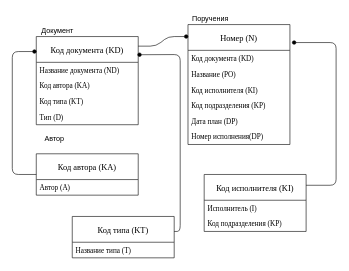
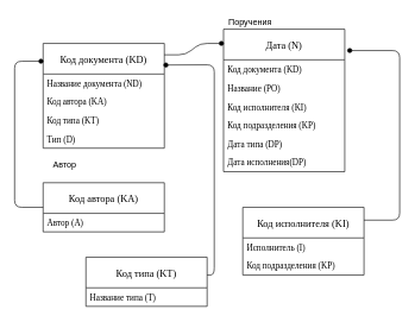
  <mxCell id="0" />
  <mxCell id="1" parent="0" />
  <mxCell id="2" value="Поручения" style="text;html=1;align=center;verticalAlign=middle;resizable=0;points=[];;autosize=1;" vertex="1" parent="1"><mxGeometry x="405" y="83" width="80" height="20" as="geometry" /></mxCell>
- <mxCell id="3" value="Номер (N)" style="swimlane;fontStyle=0;childLayout=stackLayout;horizontal=1;startSize=43;fillColor=none;horizontalStack=0;resizeParent=1;resizeParentMax=0;resizeLast=0;collapsible=1;marginBottom=0;swimlaneFillColor=#ffffff;align=center;fontSize=14;fontFamily=Times New Roman;" vertex="1" parent="1"><mxGeometry x="313" y="40" width="170" height="200" as="geometry" /></mxCell>
+ <mxCell id="3" value="Дата (N)" style="swimlane;fontStyle=0;childLayout=stackLayout;horizontal=1;startSize=43;fillColor=none;horizontalStack=0;resizeParent=1;resizeParentMax=0;resizeLast=0;collapsible=1;marginBottom=0;swimlaneFillColor=#ffffff;align=center;fontSize=14;fontFamily=Times New Roman;" vertex="1" parent="1"><mxGeometry x="313" y="40" width="170" height="200" as="geometry" /></mxCell>
  <mxCell id="4" value="Код документа (KD)&#10;" style="text;strokeColor=none;fillColor=none;spacingLeft=4;spacingRight=4;overflow=hidden;rotatable=0;points=[[0,0.5],[1,0.5]];portConstraint=eastwest;fontSize=12;fontFamily=Times New Roman;" vertex="1" parent="3"><mxGeometry y="43" width="170" height="27" as="geometry" /></mxCell>
  <mxCell id="5" value="Название (PO)" style="text;strokeColor=none;fillColor=none;spacingLeft=4;spacingRight=4;overflow=hidden;rotatable=0;points=[[0,0.5],[1,0.5]];portConstraint=eastwest;fontSize=12;fontFamily=Times New Roman;" vertex="1" parent="3"><mxGeometry y="70" width="170" height="26" as="geometry" /></mxCell>
  <mxCell id="6" value="Код исполнителя (KI)" style="text;strokeColor=none;fillColor=none;spacingLeft=4;spacingRight=4;overflow=hidden;rotatable=0;points=[[0,0.5],[1,0.5]];portConstraint=eastwest;fontSize=12;fontFamily=Times New Roman;" vertex="1" parent="3"><mxGeometry y="96" width="170" height="26" as="geometry" /></mxCell>
  <mxCell id="7" value="Код подразделения (KP)" style="text;strokeColor=none;fillColor=none;spacingLeft=4;spacingRight=4;overflow=hidden;rotatable=0;points=[[0,0.5],[1,0.5]];portConstraint=eastwest;fontSize=12;fontFamily=Times New Roman;" vertex="1" parent="3"><mxGeometry y="122" width="170" height="26" as="geometry" /></mxCell>
- <mxCell id="8" value="Дата план (DP)" style="text;strokeColor=none;fillColor=none;spacingLeft=4;spacingRight=4;overflow=hidden;rotatable=0;points=[[0,0.5],[1,0.5]];portConstraint=eastwest;fontSize=12;fontFamily=Times New Roman;" vertex="1" parent="3"><mxGeometry y="148" width="170" height="26" as="geometry" /></mxCell>
- <mxCell id="9" value="Номер исполнения(DP)" style="text;strokeColor=none;fillColor=none;spacingLeft=4;spacingRight=4;overflow=hidden;rotatable=0;points=[[0,0.5],[1,0.5]];portConstraint=eastwest;fontSize=12;fontFamily=Times New Roman;" vertex="1" parent="3"><mxGeometry y="174" width="170" height="26" as="geometry" /></mxCell>
+ <mxCell id="8" value="Дата типа (DP)" style="text;strokeColor=none;fillColor=none;spacingLeft=4;spacingRight=4;overflow=hidden;rotatable=0;points=[[0,0.5],[1,0.5]];portConstraint=eastwest;fontSize=12;fontFamily=Times New Roman;" vertex="1" parent="3"><mxGeometry y="148" width="170" height="26" as="geometry" /></mxCell>
+ <mxCell id="9" value="Дата исполнения(DP)" style="text;strokeColor=none;fillColor=none;spacingLeft=4;spacingRight=4;overflow=hidden;rotatable=0;points=[[0,0.5],[1,0.5]];portConstraint=eastwest;fontSize=12;fontFamily=Times New Roman;" vertex="1" parent="3"><mxGeometry y="174" width="170" height="26" as="geometry" /></mxCell>
  <mxCell id="10" value="Поручения" style="text;html=1;align=center;verticalAlign=middle;resizable=0;points=[];;autosize=1;" vertex="1" parent="1"><mxGeometry x="310" y="20" width="80" height="20" as="geometry" /></mxCell>
  <mxCell id="11" value="&#10;&#10;Код документа (KD)&#10;&#10;" style="swimlane;fontStyle=0;childLayout=stackLayout;horizontal=1;startSize=43;fillColor=none;horizontalStack=0;resizeParent=1;resizeParentMax=0;resizeLast=0;collapsible=1;marginBottom=0;swimlaneFillColor=#ffffff;align=center;fontSize=14;fontFamily=Times New Roman;" vertex="1" parent="1"><mxGeometry x="60" y="60" width="170" height="147" as="geometry" /></mxCell>
  <mxCell id="12" value="Название документа (ND)" style="text;strokeColor=none;fillColor=none;spacingLeft=4;spacingRight=4;overflow=hidden;rotatable=0;points=[[0,0.5],[1,0.5]];portConstraint=eastwest;fontSize=12;fontFamily=Times New Roman;" vertex="1" parent="11"><mxGeometry y="43" width="170" height="26" as="geometry" /></mxCell>
  <mxCell id="13" value="Код автора (KA)" style="text;strokeColor=none;fillColor=none;spacingLeft=4;spacingRight=4;overflow=hidden;rotatable=0;points=[[0,0.5],[1,0.5]];portConstraint=eastwest;fontSize=12;fontFamily=Times New Roman;" vertex="1" parent="11"><mxGeometry y="69" width="170" height="26" as="geometry" /></mxCell>
  <mxCell id="14" value="Код типа (KT)" style="text;strokeColor=none;fillColor=none;spacingLeft=4;spacingRight=4;overflow=hidden;rotatable=0;points=[[0,0.5],[1,0.5]];portConstraint=eastwest;fontSize=12;fontFamily=Times New Roman;" vertex="1" parent="11"><mxGeometry y="95" width="170" height="26" as="geometry" /></mxCell>
  <mxCell id="15" value="Тип (D)" style="text;strokeColor=none;fillColor=none;spacingLeft=4;spacingRight=4;overflow=hidden;rotatable=0;points=[[0,0.5],[1,0.5]];portConstraint=eastwest;fontSize=12;fontFamily=Times New Roman;" vertex="1" parent="11"><mxGeometry y="121" width="170" height="26" as="geometry" /></mxCell>
- <mxCell id="16" value="Документ" style="text;html=1;align=center;verticalAlign=middle;resizable=0;points=[];;autosize=1;" vertex="1" parent="1"><mxGeometry x="60" y="40" width="70" height="20" as="geometry" /></mxCell>
  <mxCell id="17" value="" style="edgeStyle=entityRelationEdgeStyle;fontSize=12;html=1;endArrow=oval;endFill=1;strokeWidth=1;" edge="1" parent="1"><mxGeometry width="100" height="100" relative="1" as="geometry"><mxPoint x="230" y="76" as="sourcePoint" /><mxPoint x="310" y="60" as="targetPoint" /></mxGeometry></mxCell>
  <mxCell id="18" value="Код автора (KA)" style="swimlane;fontStyle=0;childLayout=stackLayout;horizontal=1;startSize=43;fillColor=none;horizontalStack=0;resizeParent=1;resizeParentMax=0;resizeLast=0;collapsible=1;marginBottom=0;swimlaneFillColor=#ffffff;align=center;fontSize=14;fontFamily=Times New Roman;" vertex="1" parent="1"><mxGeometry x="60" y="255.5" width="170" height="69" as="geometry" /></mxCell>
  <mxCell id="19" value="Автор (A)" style="text;strokeColor=none;fillColor=none;spacingLeft=4;spacingRight=4;overflow=hidden;rotatable=0;points=[[0,0.5],[1,0.5]];portConstraint=eastwest;fontSize=12;fontFamily=Times New Roman;" vertex="1" parent="18"><mxGeometry y="43" width="170" height="26" as="geometry" /></mxCell>
  <mxCell id="20" value="Автор" style="text;html=1;align=center;verticalAlign=middle;resizable=0;points=[];;autosize=1;" vertex="1" parent="1"><mxGeometry x="65" y="220.5" width="50" height="20" as="geometry" /></mxCell>
  <mxCell id="21" value="" style="endArrow=none;html=1;rounded=1;entryX=0;entryY=0.5;entryDx=0;entryDy=0;exitX=-0.018;exitY=0.17;exitDx=0;exitDy=0;exitPerimeter=0;startArrow=oval;startFill=1;" edge="1" parent="1" source="11" target="18"><mxGeometry relative="1" as="geometry"><mxPoint x="30" y="80" as="sourcePoint" /><mxPoint x="30" y="350" as="targetPoint" /><Array as="points"><mxPoint x="20" y="85" /><mxPoint x="20" y="290" /></Array></mxGeometry></mxCell>
  <mxCell id="22" value="Код исполнителя (KI)" style="swimlane;fontStyle=0;childLayout=stackLayout;horizontal=1;startSize=43;fillColor=none;horizontalStack=0;resizeParent=1;resizeParentMax=0;resizeLast=0;collapsible=1;marginBottom=0;swimlaneFillColor=#ffffff;align=center;fontSize=14;fontFamily=Times New Roman;" vertex="1" parent="1"><mxGeometry x="340" y="290" width="170" height="95" as="geometry" /></mxCell>
  <mxCell id="23" value="Исполнитель (I)" style="text;strokeColor=none;fillColor=none;spacingLeft=4;spacingRight=4;overflow=hidden;rotatable=0;points=[[0,0.5],[1,0.5]];portConstraint=eastwest;fontSize=12;fontFamily=Times New Roman;" vertex="1" parent="22"><mxGeometry y="43" width="170" height="26" as="geometry" /></mxCell>
  <mxCell id="24" value="Код подразделения (KP)" style="text;strokeColor=none;fillColor=none;spacingLeft=4;spacingRight=4;overflow=hidden;rotatable=0;points=[[0,0.5],[1,0.5]];portConstraint=eastwest;fontSize=12;fontFamily=Times New Roman;" vertex="1" parent="22"><mxGeometry y="69" width="170" height="26" as="geometry" /></mxCell>
  <mxCell id="25" value="" style="endArrow=none;html=1;rounded=1;startArrow=oval;startFill=1;" edge="1" parent="1"><mxGeometry relative="1" as="geometry"><mxPoint x="490" y="70" as="sourcePoint" /><mxPoint x="510" y="308" as="targetPoint" /><Array as="points"><mxPoint x="560" y="70" /><mxPoint x="560" y="308.01" /></Array></mxGeometry></mxCell>
  <mxCell id="26" value="Код типа (KT)" style="swimlane;fontStyle=0;childLayout=stackLayout;horizontal=1;startSize=43;fillColor=none;horizontalStack=0;resizeParent=1;resizeParentMax=0;resizeLast=0;collapsible=1;marginBottom=0;swimlaneFillColor=#ffffff;align=center;fontSize=14;fontFamily=Times New Roman;" vertex="1" parent="1"><mxGeometry x="120" y="360" width="170" height="69" as="geometry" /></mxCell>
  <mxCell id="27" value="Название типа (T)" style="text;strokeColor=none;fillColor=none;spacingLeft=4;spacingRight=4;overflow=hidden;rotatable=0;points=[[0,0.5],[1,0.5]];portConstraint=eastwest;fontSize=12;fontFamily=Times New Roman;" vertex="1" parent="26"><mxGeometry y="43" width="170" height="26" as="geometry" /></mxCell>
  <mxCell id="28" value="" style="endArrow=none;html=1;rounded=1;startArrow=oval;startFill=1;exitX=1.013;exitY=0.206;exitDx=0;exitDy=0;exitPerimeter=0;" edge="1" parent="1" source="11"><mxGeometry relative="1" as="geometry"><mxPoint x="240" y="90" as="sourcePoint" /><mxPoint x="290" y="385" as="targetPoint" /><Array as="points"><mxPoint x="300" y="90" /><mxPoint x="300" y="385" /></Array></mxGeometry></mxCell>
